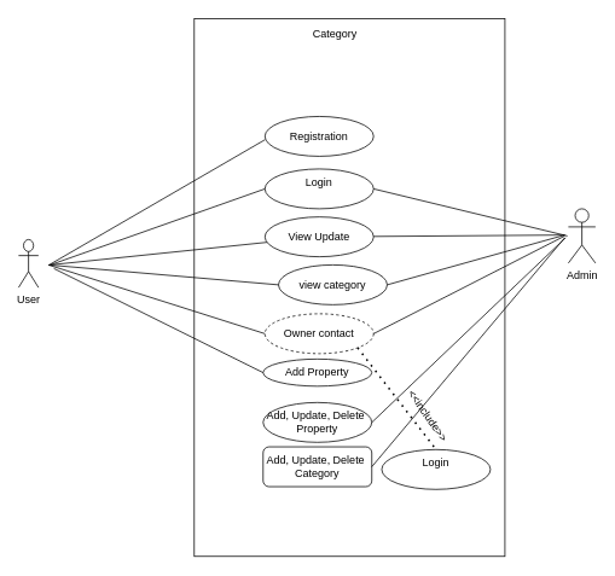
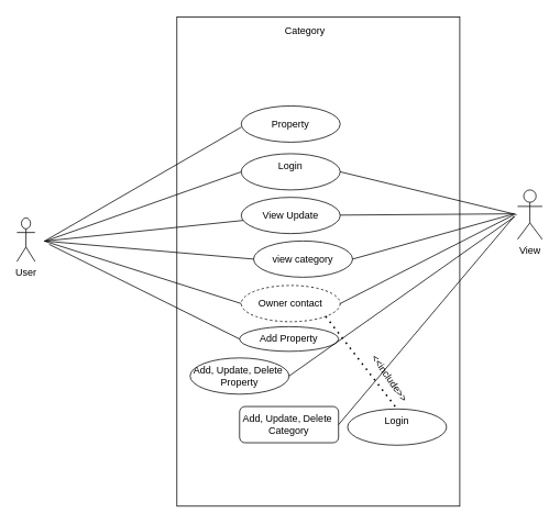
  <mxCell id="0" />
  <mxCell id="1" parent="0" />
  <mxCell id="2" value="" style="rounded=0;whiteSpace=wrap;html=1;fillColor=none;fontColor=#000000;strokeColor=#000000;" parent="1" vertex="1"><mxGeometry x="214" y="20" width="343" height="594" as="geometry" /></mxCell>
- <mxCell id="3" value="Registration" style="ellipse;whiteSpace=wrap;html=1;fillColor=none;fontColor=#000000;strokeColor=#000000;" parent="1" vertex="1"><mxGeometry x="292" y="128" width="120" height="44" as="geometry" /></mxCell>
+ <mxCell id="3" value="Property" style="ellipse;whiteSpace=wrap;html=1;fillColor=none;fontColor=#000000;strokeColor=#000000;" parent="1" vertex="1"><mxGeometry x="292" y="128" width="120" height="44" as="geometry" /></mxCell>
  <mxCell id="4" value="Login&lt;div&gt;&lt;br&gt;&lt;/div&gt;" style="ellipse;whiteSpace=wrap;html=1;fillColor=none;fontColor=#000000;strokeColor=#000000;" parent="1" vertex="1"><mxGeometry x="292" y="186" width="120" height="44" as="geometry" /></mxCell>
  <mxCell id="5" value="View Update" style="ellipse;whiteSpace=wrap;html=1;fillColor=none;fontColor=#000000;strokeColor=#000000;" parent="1" vertex="1"><mxGeometry x="292" y="239" width="120" height="44" as="geometry" /></mxCell>
  <mxCell id="6" value="view category" style="ellipse;whiteSpace=wrap;html=1;fillColor=none;fontColor=#000000;strokeColor=#000000;" parent="1" vertex="1"><mxGeometry x="307" y="292" width="120" height="44" as="geometry" /></mxCell>
  <mxCell id="7" value="Owner contact" style="ellipse;whiteSpace=wrap;html=1;fillColor=none;fontColor=#000000;strokeColor=#000000;dashed=1;" parent="1" vertex="1"><mxGeometry x="292" y="346" width="120" height="44" as="geometry" /></mxCell>
- <mxCell id="8" value="Add, Update, Delete&amp;nbsp;&lt;br&gt;Property" style="ellipse;whiteSpace=wrap;html=1;fillColor=none;fontColor=#000000;strokeColor=#000000;" parent="1" vertex="1"><mxGeometry x="290" y="444" width="120" height="44" as="geometry" /></mxCell>
+ <mxCell id="8" value="Add, Update, Delete&amp;nbsp;&lt;br&gt;Property" style="ellipse;whiteSpace=wrap;html=1;fillColor=none;fontColor=#000000;strokeColor=#000000;" parent="1" vertex="1"><mxGeometry x="230" y="434" width="120" height="44" as="geometry" /></mxCell>
  <mxCell id="9" value="Add, Update, Delete&amp;nbsp;&lt;br&gt;Category" style="whiteSpace=wrap;html=1;fillColor=none;fontColor=#000000;strokeColor=#000000;rounded=1;" parent="1" vertex="1"><mxGeometry x="290" y="493" width="120" height="44" as="geometry" /></mxCell>
  <mxCell id="10" value="User&lt;div&gt;&lt;br&gt;&lt;/div&gt;" style="shape=umlActor;verticalLabelPosition=bottom;verticalAlign=top;html=1;outlineConnect=0;fillColor=none;fontColor=#000000;strokeColor=#000000;" parent="1" vertex="1"><mxGeometry x="20" y="264" width="22" height="53" as="geometry" /></mxCell>
- <mxCell id="11" value="Admin&lt;div&gt;&lt;br&gt;&lt;/div&gt;" style="shape=umlActor;verticalLabelPosition=bottom;verticalAlign=top;html=1;outlineConnect=0;fillColor=none;fontColor=#000000;strokeColor=#000000;" parent="1" vertex="1"><mxGeometry x="627" y="230" width="30" height="60" as="geometry" /></mxCell>
+ <mxCell id="11" value="View&lt;div&gt;&lt;br&gt;&lt;/div&gt;" style="shape=umlActor;verticalLabelPosition=bottom;verticalAlign=top;html=1;outlineConnect=0;fillColor=none;fontColor=#000000;strokeColor=#000000;" parent="1" vertex="1"><mxGeometry x="627" y="230" width="30" height="60" as="geometry" /></mxCell>
  <mxCell id="12" value="" style="endArrow=none;html=1;rounded=0;entryX=0.019;entryY=0.381;entryDx=0;entryDy=0;entryPerimeter=0;fillColor=none;fontColor=#000000;strokeColor=#000000;" parent="1" edge="1"><mxGeometry width="50" height="50" relative="1" as="geometry"><mxPoint x="53.72" y="292" as="sourcePoint" /><mxPoint x="292" y="153.764" as="targetPoint" /></mxGeometry></mxCell>
  <mxCell id="13" value="" style="endArrow=none;html=1;rounded=0;entryX=0;entryY=0.5;entryDx=0;entryDy=0;fillColor=none;fontColor=#000000;strokeColor=#000000;" parent="1" target="4" edge="1"><mxGeometry width="50" height="50" relative="1" as="geometry"><mxPoint x="55" y="292" as="sourcePoint" /><mxPoint x="105" y="242" as="targetPoint" /></mxGeometry></mxCell>
  <mxCell id="14" value="" style="endArrow=none;html=1;rounded=0;fillColor=none;fontColor=#000000;strokeColor=#000000;" parent="1" target="5" edge="1"><mxGeometry width="50" height="50" relative="1" as="geometry"><mxPoint x="55" y="292" as="sourcePoint" /><mxPoint x="105" y="242" as="targetPoint" /></mxGeometry></mxCell>
  <mxCell id="15" value="" style="endArrow=none;html=1;rounded=0;entryX=0;entryY=0.5;entryDx=0;entryDy=0;fillColor=none;fontColor=#000000;strokeColor=#000000;" parent="1" target="6" edge="1"><mxGeometry width="50" height="50" relative="1" as="geometry"><mxPoint x="53" y="292" as="sourcePoint" /><mxPoint x="103" y="242" as="targetPoint" /></mxGeometry></mxCell>
  <mxCell id="16" value="" style="endArrow=none;html=1;rounded=0;entryX=0;entryY=0.5;entryDx=0;entryDy=0;fillColor=none;fontColor=#000000;strokeColor=#000000;" parent="1" target="7" edge="1"><mxGeometry width="50" height="50" relative="1" as="geometry"><mxPoint x="53" y="292" as="sourcePoint" /><mxPoint x="103" y="242" as="targetPoint" /></mxGeometry></mxCell>
  <mxCell id="17" value="" style="endArrow=none;html=1;rounded=0;exitX=1;exitY=0.5;exitDx=0;exitDy=0;fillColor=none;fontColor=#000000;strokeColor=#000000;" parent="1" source="4" edge="1"><mxGeometry width="50" height="50" relative="1" as="geometry"><mxPoint x="576" y="303" as="sourcePoint" /><mxPoint x="626" y="260" as="targetPoint" /></mxGeometry></mxCell>
  <mxCell id="18" value="" style="endArrow=none;html=1;rounded=0;exitX=1;exitY=0.5;exitDx=0;exitDy=0;fillColor=none;fontColor=#000000;strokeColor=#000000;" parent="1" source="6" edge="1"><mxGeometry width="50" height="50" relative="1" as="geometry"><mxPoint x="410" y="149" as="sourcePoint" /><mxPoint x="623" y="259" as="targetPoint" /></mxGeometry></mxCell>
  <mxCell id="19" value="" style="endArrow=none;html=1;rounded=0;fillColor=none;fontColor=#000000;strokeColor=#000000;" parent="1" source="5" edge="1"><mxGeometry width="50" height="50" relative="1" as="geometry"><mxPoint x="519" y="236" as="sourcePoint" /><mxPoint x="623" y="259" as="targetPoint" /></mxGeometry></mxCell>
  <mxCell id="20" value="" style="endArrow=none;html=1;rounded=0;exitX=1;exitY=0.5;exitDx=0;exitDy=0;fillColor=none;fontColor=#000000;strokeColor=#000000;" parent="1" source="7" edge="1"><mxGeometry width="50" height="50" relative="1" as="geometry"><mxPoint x="529" y="246" as="sourcePoint" /><mxPoint x="623" y="260" as="targetPoint" /></mxGeometry></mxCell>
  <mxCell id="21" value="" style="endArrow=none;html=1;rounded=0;exitX=1;exitY=0.5;exitDx=0;exitDy=0;fillColor=none;fontColor=#000000;strokeColor=#000000;" parent="1" source="9" edge="1"><mxGeometry width="50" height="50" relative="1" as="geometry"><mxPoint x="549" y="266" as="sourcePoint" /><mxPoint x="623" y="262" as="targetPoint" /></mxGeometry></mxCell>
  <mxCell id="22" value="Login&lt;div&gt;&lt;br&gt;&lt;/div&gt;" style="ellipse;whiteSpace=wrap;html=1;fillColor=none;fontColor=#000000;strokeColor=#000000;" parent="1" vertex="1"><mxGeometry x="421" y="496" width="120" height="44" as="geometry" /></mxCell>
  <mxCell id="23" value="" style="endArrow=none;dashed=1;html=1;dashPattern=1 3;strokeWidth=2;strokeColor=#000000;fontColor=#000000;entryX=0.5;entryY=0;entryDx=0;entryDy=0;exitX=1;exitY=1;exitDx=0;exitDy=0;" parent="1" source="7" target="22" edge="1"><mxGeometry width="50" height="50" relative="1" as="geometry"><mxPoint x="243" y="466" as="sourcePoint" /><mxPoint x="293" y="416" as="targetPoint" /></mxGeometry></mxCell>
  <mxCell id="24" value="" style="endArrow=none;html=1;rounded=0;exitX=1;exitY=0.5;exitDx=0;exitDy=0;fillColor=none;fontColor=#000000;strokeColor=#000000;" parent="1" source="8" edge="1"><mxGeometry width="50" height="50" relative="1" as="geometry"><mxPoint x="412" y="422" as="sourcePoint" /><mxPoint x="624" y="262" as="targetPoint" /></mxGeometry></mxCell>
  <mxCell id="25" value="&amp;lt;&amp;lt;include&amp;gt;&amp;gt;" style="text;html=1;strokeColor=none;fillColor=none;align=center;verticalAlign=middle;whiteSpace=wrap;rounded=0;fontColor=#000000;rotation=55;" parent="1" vertex="1"><mxGeometry x="442" y="444" width="60" height="30" as="geometry" /></mxCell>
  <mxCell id="26" value="Category" style="text;html=1;align=center;verticalAlign=middle;resizable=0;points=[];autosize=1;strokeColor=none;fillColor=none;" parent="1" vertex="1"><mxGeometry x="325" y="24" width="87" height="26" as="geometry" /></mxCell>
  <mxCell id="27" value="Add Property" style="ellipse;whiteSpace=wrap;html=1;fillColor=none;fontColor=#000000;strokeColor=#000000;" vertex="1" parent="1"><mxGeometry x="290" y="396" width="120" height="30" as="geometry" /></mxCell>
  <mxCell id="28" value="" style="endArrow=none;html=1;rounded=0;entryX=0;entryY=0.5;entryDx=0;entryDy=0;fillColor=none;fontColor=#000000;strokeColor=#000000;" edge="1" parent="1" target="27"><mxGeometry width="50" height="50" relative="1" as="geometry"><mxPoint x="59" y="296" as="sourcePoint" /><mxPoint x="302" y="378" as="targetPoint" /></mxGeometry></mxCell>
